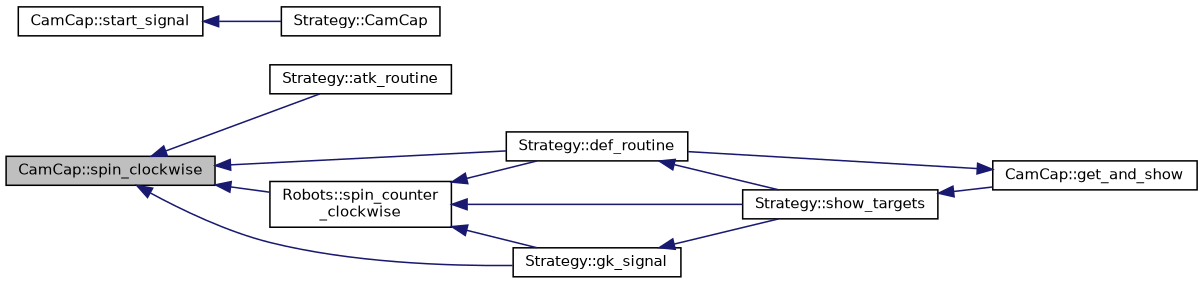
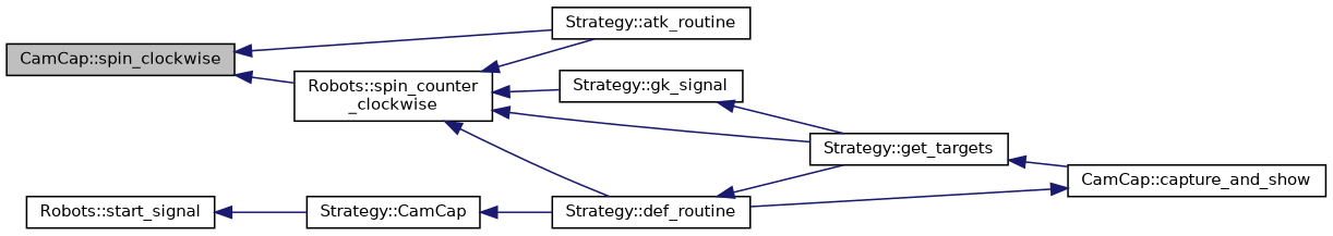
  digraph {
    rankdir=LR
    node [color=black fillcolor=white fontname=Helvetica fontsize=10 shape=record style=filled]
    edge [color=midnightblue dir=back fontname=Helvetica fontsize=10 labelfontname=Helvetica labelfontsize=10 style=solid]
    n1 [fillcolor=grey75 fontcolor=black height=0.2 label="CamCap::spin_clockwise" width=0.4]
    n2 [height=0.2 label="Strategy::atk_routine" width=0.4]
    n3 [height=0.2 label="Strategy::def_routine" width=0.4]
    n4 [height=0.2 label="Strategy::gk_signal" width=0.4]
    n5 [height=0.2 label="Robots::spin_counter\l_clockwise" width=0.4]
-   n6 [height=0.2 label="Strategy::show_targets" width=0.4]
-   n7 [height=0.2 label="CamCap::get_and_show" width=0.4]
-   n8 [height=0.2 label="CamCap::start_signal" width=0.4]
+   n6 [height=0.2 label="Strategy::get_targets" width=0.4]
+   n7 [height=0.2 label="CamCap::capture_and_show" width=0.4]
+   n8 [height=0.2 label="Robots::start_signal" width=0.4]
    n9 [height=0.2 label="Strategy::CamCap" width=0.4]
    n1 -> n2
-   n1 -> n3
-   n1 -> n4
+   n9 -> n3
    n1 -> n5
    n3 -> n6
    n4 -> n6
+   n5 -> n2
    n5 -> n3
    n5 -> n4
    n5 -> n6
    n6 -> n7
    n7 -> n3
    n8 -> n9
  }
